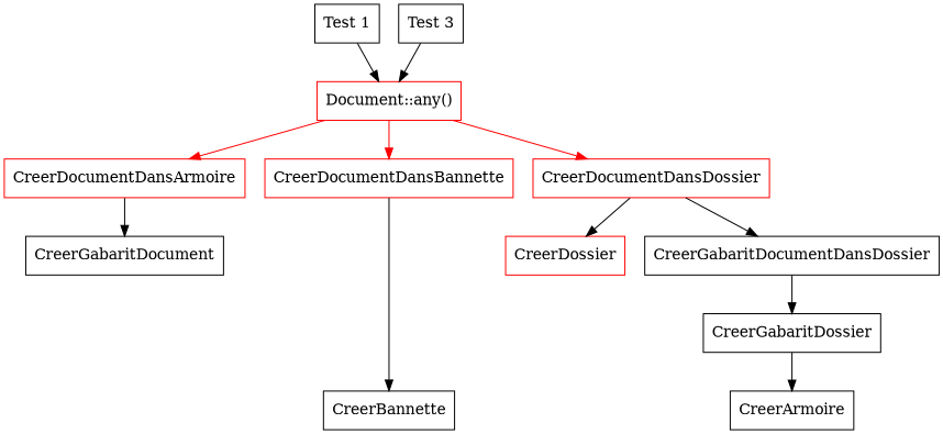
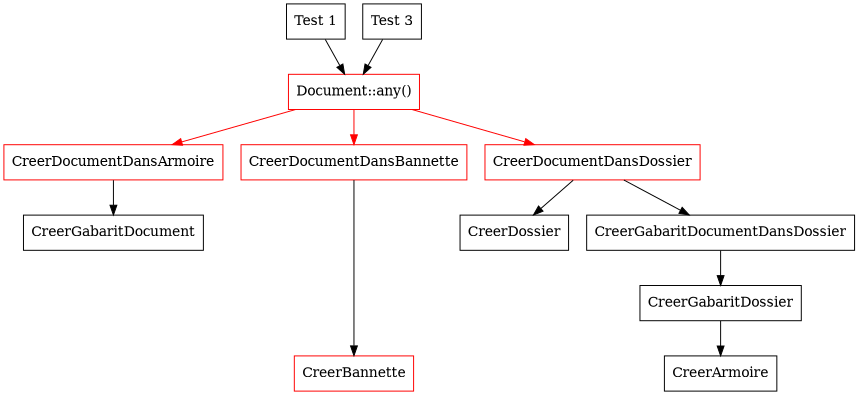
  digraph {
    node [shape=box]
    n1 [label="Test 1"]
    n2 [label="Test 3"]
    n3 [color=red label=CreerDocumentDansArmoire]
    n4 [color=red label=CreerDocumentDansBannette]
    n5 [color=red label=CreerDocumentDansDossier]
-   n6 [label=CreerDossier color=red]
+   n6 [label=CreerDossier]
    n7 [label=CreerGabaritDocument]
    n8 [label=CreerGabaritDocumentDansDossier]
    n9 [label=CreerArmoire]
-   n10 [label=CreerBannette]
+   n10 [label=CreerBannette color=red]
    n11 [color=red label="Document::any()"]
    n12 [label=CreerGabaritDossier]
    subgraph sub_1 {
      rank=same
      n1
      n2
    }
    subgraph sub_2 {
      rank=same
      n3
      n4
      n5
    }
    subgraph sub_3 {
      rank=same
      n6
    }
    subgraph sub_4 {
      rank=same
      n7
      n8
    }
    subgraph sub_5 {
      rank=same
      n9
      n10
    }
    n1 -> n11
    n2 -> n11
    n3 -> n7
    n4 -> n10
    n5 -> n6
    n5 -> n8
    n8 -> n12
    n11 -> n3 [color=red]
    n11 -> n4 [color=red]
    n11 -> n5 [color=red]
    n12 -> n9
  }
